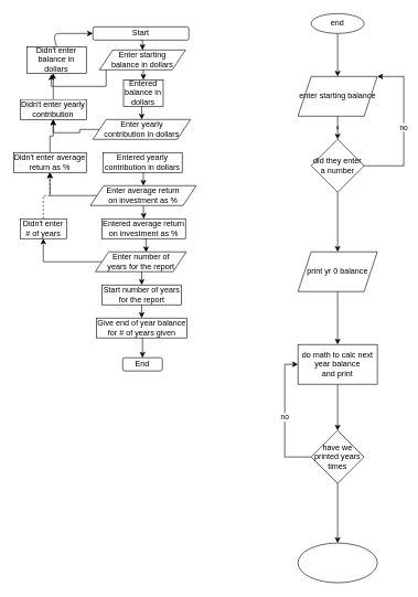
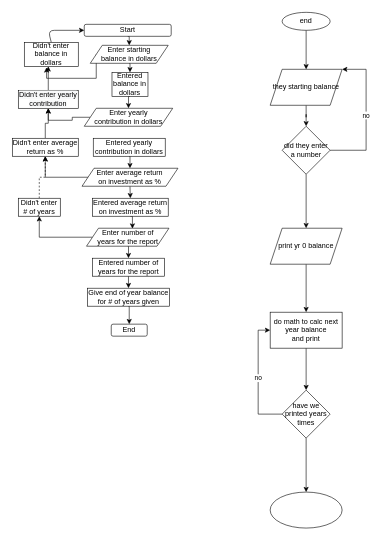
  <mxCell id="0" />
  <mxCell id="1" parent="0" />
  <mxCell id="2" style="edgeStyle=orthogonalEdgeStyle;rounded=0;orthogonalLoop=1;jettySize=auto;html=1;exitX=0.5;exitY=1;exitDx=0;exitDy=0;entryX=0.5;entryY=0;entryDx=0;entryDy=0;" edge="1" parent="1" source="3" target="6"><mxGeometry relative="1" as="geometry"><mxPoint x="212.5" y="110" as="targetPoint" /></mxGeometry></mxCell>
  <mxCell id="3" value="Start" style="rounded=1;whiteSpace=wrap;html=1;" vertex="1" parent="1"><mxGeometry x="140" y="40" width="145" height="20" as="geometry" /></mxCell>
  <mxCell id="4" style="edgeStyle=orthogonalEdgeStyle;rounded=0;orthogonalLoop=1;jettySize=auto;html=1;exitX=0;exitY=0.5;exitDx=0;exitDy=0;" edge="1" parent="1" source="6"><mxGeometry relative="1" as="geometry"><mxPoint x="80" y="110" as="targetPoint" /><Array as="points"><mxPoint x="80" y="130" /></Array></mxGeometry></mxCell>
  <mxCell id="5" style="edgeStyle=orthogonalEdgeStyle;rounded=0;orthogonalLoop=1;jettySize=auto;html=1;exitX=0.5;exitY=1;exitDx=0;exitDy=0;entryX=0.5;entryY=0;entryDx=0;entryDy=0;" edge="1" parent="1" source="6" target="10"><mxGeometry relative="1" as="geometry" /></mxCell>
  <mxCell id="6" value="&lt;span&gt;Enter&amp;nbsp;&lt;/span&gt;&lt;span&gt;starting &lt;br&gt;balance in dollars&lt;/span&gt;" style="shape=parallelogram;perimeter=parallelogramPerimeter;whiteSpace=wrap;html=1;fixedSize=1;" vertex="1" parent="1"><mxGeometry x="150" y="75" width="130" height="30" as="geometry" /></mxCell>
  <mxCell id="7" value="" style="endArrow=classic;html=1;entryX=0;entryY=0.5;entryDx=0;entryDy=0;exitX=0.5;exitY=0;exitDx=0;exitDy=0;" edge="1" parent="1" source="8" target="3"><mxGeometry width="50" height="50" relative="1" as="geometry"><mxPoint x="80" y="60" as="sourcePoint" /><mxPoint x="30" y="50" as="targetPoint" /><Array as="points"><mxPoint x="80" y="50" /></Array></mxGeometry></mxCell>
  <mxCell id="8" value="Didn't enter balance in dollars" style="rounded=0;whiteSpace=wrap;html=1;" vertex="1" parent="1"><mxGeometry x="40" y="70" width="90" height="40" as="geometry" /></mxCell>
  <mxCell id="9" style="edgeStyle=orthogonalEdgeStyle;rounded=0;orthogonalLoop=1;jettySize=auto;html=1;exitX=0.5;exitY=1;exitDx=0;exitDy=0;entryX=0.5;entryY=0;entryDx=0;entryDy=0;" edge="1" parent="1" source="10" target="12"><mxGeometry relative="1" as="geometry" /></mxCell>
  <mxCell id="10" value="Entered balance in dollars" style="rounded=0;whiteSpace=wrap;html=1;" vertex="1" parent="1"><mxGeometry x="186.25" y="120" width="60" height="40" as="geometry" /></mxCell>
  <mxCell id="11" style="edgeStyle=orthogonalEdgeStyle;rounded=0;orthogonalLoop=1;jettySize=auto;html=1;exitX=0;exitY=0.5;exitDx=0;exitDy=0;entryX=0.5;entryY=1;entryDx=0;entryDy=0;" edge="1" parent="1" source="12" target="26"><mxGeometry relative="1" as="geometry" /></mxCell>
  <mxCell id="12" value="Enter yearly &lt;br&gt;contribution in dollars" style="shape=parallelogram;perimeter=parallelogramPerimeter;whiteSpace=wrap;html=1;fixedSize=1;" vertex="1" parent="1"><mxGeometry x="140" y="180" width="147.5" height="30" as="geometry" /></mxCell>
  <mxCell id="13" style="edgeStyle=orthogonalEdgeStyle;rounded=0;orthogonalLoop=1;jettySize=auto;html=1;exitX=0.5;exitY=1;exitDx=0;exitDy=0;entryX=0.5;entryY=0;entryDx=0;entryDy=0;" edge="1" parent="1" source="14" target="17"><mxGeometry relative="1" as="geometry" /></mxCell>
  <mxCell id="14" value="Entered yearly contribution in dollars" style="rounded=0;whiteSpace=wrap;html=1;" vertex="1" parent="1"><mxGeometry x="155" y="230" width="120" height="30" as="geometry" /></mxCell>
  <mxCell id="15" style="edgeStyle=orthogonalEdgeStyle;rounded=0;orthogonalLoop=1;jettySize=auto;html=1;exitX=0.5;exitY=1;exitDx=0;exitDy=0;entryX=0.5;entryY=0;entryDx=0;entryDy=0;" edge="1" parent="1" source="17" target="19"><mxGeometry relative="1" as="geometry" /></mxCell>
  <mxCell id="16" style="edgeStyle=orthogonalEdgeStyle;rounded=0;orthogonalLoop=1;jettySize=auto;html=1;exitX=0;exitY=0.5;exitDx=0;exitDy=0;entryX=0.5;entryY=1;entryDx=0;entryDy=0;" edge="1" parent="1" source="17" target="28"><mxGeometry relative="1" as="geometry" /></mxCell>
  <mxCell id="17" value="Enter average return &lt;br&gt;on investment as %" style="shape=parallelogram;perimeter=parallelogramPerimeter;whiteSpace=wrap;html=1;fixedSize=1;" vertex="1" parent="1"><mxGeometry x="136.25" y="280" width="160" height="30" as="geometry" /></mxCell>
  <mxCell id="18" style="edgeStyle=orthogonalEdgeStyle;rounded=0;orthogonalLoop=1;jettySize=auto;html=1;exitX=0.5;exitY=1;exitDx=0;exitDy=0;entryX=0.557;entryY=0.02;entryDx=0;entryDy=0;entryPerimeter=0;" edge="1" parent="1" source="19" target="22"><mxGeometry relative="1" as="geometry" /></mxCell>
  <mxCell id="19" value="Entered average return&lt;br&gt;on investment as %" style="rounded=0;whiteSpace=wrap;html=1;" vertex="1" parent="1"><mxGeometry x="153.75" y="330" width="126.25" height="30" as="geometry" /></mxCell>
  <mxCell id="20" style="edgeStyle=orthogonalEdgeStyle;rounded=0;orthogonalLoop=1;jettySize=auto;html=1;exitX=0.5;exitY=1;exitDx=0;exitDy=0;entryX=0.5;entryY=0;entryDx=0;entryDy=0;" edge="1" parent="1" source="22" target="24"><mxGeometry relative="1" as="geometry" /></mxCell>
  <mxCell id="21" style="edgeStyle=orthogonalEdgeStyle;rounded=0;orthogonalLoop=1;jettySize=auto;html=1;exitX=0;exitY=0.5;exitDx=0;exitDy=0;entryX=0.5;entryY=1;entryDx=0;entryDy=0;" edge="1" parent="1" source="22" target="30"><mxGeometry relative="1" as="geometry" /></mxCell>
  <mxCell id="22" value="Enter number of &lt;br&gt;years for the report" style="shape=parallelogram;perimeter=parallelogramPerimeter;whiteSpace=wrap;html=1;fixedSize=1;" vertex="1" parent="1"><mxGeometry x="143.75" y="380" width="137.5" height="30" as="geometry" /></mxCell>
  <mxCell id="23" style="edgeStyle=orthogonalEdgeStyle;rounded=0;orthogonalLoop=1;jettySize=auto;html=1;exitX=0.5;exitY=1;exitDx=0;exitDy=0;entryX=0.5;entryY=0;entryDx=0;entryDy=0;" edge="1" parent="1" source="24" target="32"><mxGeometry relative="1" as="geometry" /></mxCell>
- <mxCell id="24" value="Start number of years for the report" style="rounded=0;whiteSpace=wrap;html=1;" vertex="1" parent="1"><mxGeometry x="153.75" y="430" width="120" height="30" as="geometry" /></mxCell>
+ <mxCell id="24" value="Entered number of years for the report" style="rounded=0;whiteSpace=wrap;html=1;" vertex="1" parent="1"><mxGeometry x="153.75" y="430" width="120" height="30" as="geometry" /></mxCell>
  <mxCell id="25" style="edgeStyle=orthogonalEdgeStyle;rounded=0;orthogonalLoop=1;jettySize=auto;html=1;exitX=0.5;exitY=0;exitDx=0;exitDy=0;entryX=0.413;entryY=1.045;entryDx=0;entryDy=0;entryPerimeter=0;" edge="1" parent="1" source="26" target="8"><mxGeometry relative="1" as="geometry"><mxPoint x="80" y="130" as="targetPoint" /><Array as="points"><mxPoint x="80" y="130" /><mxPoint x="77" y="130" /></Array></mxGeometry></mxCell>
  <mxCell id="26" value="&lt;span style=&quot;color: rgb(0 , 0 , 0) ; font-family: &amp;#34;helvetica&amp;#34; ; font-size: 12px ; font-style: normal ; font-weight: 400 ; letter-spacing: normal ; text-align: center ; text-indent: 0px ; text-transform: none ; word-spacing: 0px ; background-color: rgb(248 , 249 , 250) ; display: inline ; float: none&quot;&gt;Didn't enter yearly contribution&lt;/span&gt;" style="rounded=0;whiteSpace=wrap;html=1;" vertex="1" parent="1"><mxGeometry x="30" y="150" width="100" height="30" as="geometry" /></mxCell>
  <mxCell id="27" style="edgeStyle=orthogonalEdgeStyle;rounded=0;orthogonalLoop=1;jettySize=auto;html=1;exitX=0.5;exitY=0;exitDx=0;exitDy=0;entryX=0.5;entryY=1;entryDx=0;entryDy=0;" edge="1" parent="1" source="28" target="26"><mxGeometry relative="1" as="geometry" /></mxCell>
  <mxCell id="28" value="Didn't enter average return as %" style="rounded=0;whiteSpace=wrap;html=1;" vertex="1" parent="1"><mxGeometry x="20" y="230" width="110" height="30" as="geometry" /></mxCell>
  <mxCell id="29" style="edgeStyle=orthogonalEdgeStyle;rounded=0;orthogonalLoop=1;jettySize=auto;html=1;exitX=0.5;exitY=0;exitDx=0;exitDy=0;entryX=0.5;entryY=1;entryDx=0;entryDy=0;dashed=1;" edge="1" parent="1" source="30" target="28"><mxGeometry relative="1" as="geometry" /></mxCell>
  <mxCell id="30" value="Didn't enter &lt;br&gt;# of years" style="rounded=0;whiteSpace=wrap;html=1;" vertex="1" parent="1"><mxGeometry x="30" y="330" width="70" height="30" as="geometry" /></mxCell>
  <mxCell id="31" style="edgeStyle=orthogonalEdgeStyle;rounded=0;orthogonalLoop=1;jettySize=auto;html=1;exitX=0.5;exitY=1;exitDx=0;exitDy=0;entryX=0.5;entryY=0;entryDx=0;entryDy=0;" edge="1" parent="1" source="32" target="33"><mxGeometry relative="1" as="geometry" /></mxCell>
  <mxCell id="32" value="Give end of year balance for # of years given" style="rounded=0;whiteSpace=wrap;html=1;" vertex="1" parent="1"><mxGeometry x="145.63" y="480" width="136.25" height="30" as="geometry" /></mxCell>
  <mxCell id="33" value="End" style="rounded=1;whiteSpace=wrap;html=1;" vertex="1" parent="1"><mxGeometry x="185" y="540" width="60" height="20" as="geometry" /></mxCell>
  <mxCell id="34" value="" style="edgeStyle=orthogonalEdgeStyle;rounded=0;orthogonalLoop=1;jettySize=auto;html=1;" edge="1" parent="1" source="35" target="37"><mxGeometry relative="1" as="geometry" /></mxCell>
  <mxCell id="35" value="end" style="ellipse;whiteSpace=wrap;html=1;" vertex="1" parent="1"><mxGeometry x="470" y="20" width="80" height="30" as="geometry" /></mxCell>
  <mxCell id="36" value="" style="edgeStyle=orthogonalEdgeStyle;rounded=0;orthogonalLoop=1;jettySize=auto;html=1;" edge="1" parent="1" source="37" target="40"><mxGeometry relative="1" as="geometry" /></mxCell>
- <mxCell id="37" value="enter starting balance&lt;br&gt;" style="shape=parallelogram;perimeter=parallelogramPerimeter;whiteSpace=wrap;html=1;fixedSize=1;" vertex="1" parent="1"><mxGeometry x="450" y="115" width="120" height="60" as="geometry" /></mxCell>
+ <mxCell id="37" value="they starting balance&lt;br&gt;" style="shape=parallelogram;perimeter=parallelogramPerimeter;whiteSpace=wrap;html=1;fixedSize=1;" vertex="1" parent="1"><mxGeometry x="450" y="115" width="120" height="60" as="geometry" /></mxCell>
  <mxCell id="38" value="no&lt;br&gt;" style="edgeStyle=orthogonalEdgeStyle;rounded=0;orthogonalLoop=1;jettySize=auto;html=1;exitX=1;exitY=0.5;exitDx=0;exitDy=0;entryX=1;entryY=0;entryDx=0;entryDy=0;" edge="1" parent="1" source="40" target="37"><mxGeometry relative="1" as="geometry"><Array as="points"><mxPoint x="610" y="250" /><mxPoint x="610" y="115" /></Array></mxGeometry></mxCell>
  <mxCell id="39" value="" style="edgeStyle=orthogonalEdgeStyle;rounded=0;orthogonalLoop=1;jettySize=auto;html=1;" edge="1" parent="1" source="40" target="42"><mxGeometry relative="1" as="geometry" /></mxCell>
  <mxCell id="40" value="did they enter a number" style="rhombus;whiteSpace=wrap;html=1;" vertex="1" parent="1"><mxGeometry x="470" y="210" width="80" height="80" as="geometry" /></mxCell>
  <mxCell id="41" value="" style="edgeStyle=orthogonalEdgeStyle;rounded=0;orthogonalLoop=1;jettySize=auto;html=1;" edge="1" parent="1" source="42" target="44"><mxGeometry relative="1" as="geometry" /></mxCell>
  <mxCell id="42" value="print yr 0 balance&lt;br&gt;" style="shape=parallelogram;perimeter=parallelogramPerimeter;whiteSpace=wrap;html=1;fixedSize=1;" vertex="1" parent="1"><mxGeometry x="450" y="380" width="120" height="60" as="geometry" /></mxCell>
  <mxCell id="43" value="" style="edgeStyle=orthogonalEdgeStyle;rounded=0;orthogonalLoop=1;jettySize=auto;html=1;" edge="1" parent="1" source="44" target="47"><mxGeometry relative="1" as="geometry" /></mxCell>
  <mxCell id="44" value="do math to calc next year balance&lt;br&gt;and print" style="whiteSpace=wrap;html=1;" vertex="1" parent="1"><mxGeometry x="450" y="520" width="120" height="60" as="geometry" /></mxCell>
  <mxCell id="45" value="no" style="edgeStyle=orthogonalEdgeStyle;rounded=0;orthogonalLoop=1;jettySize=auto;html=1;exitX=0;exitY=0.5;exitDx=0;exitDy=0;entryX=0;entryY=0.5;entryDx=0;entryDy=0;" edge="1" parent="1" source="47" target="44"><mxGeometry relative="1" as="geometry" /></mxCell>
  <mxCell id="46" value="" style="edgeStyle=orthogonalEdgeStyle;rounded=0;orthogonalLoop=1;jettySize=auto;html=1;" edge="1" parent="1" source="47" target="48"><mxGeometry relative="1" as="geometry" /></mxCell>
  <mxCell id="47" value="have we printed years times" style="rhombus;whiteSpace=wrap;html=1;" vertex="1" parent="1"><mxGeometry x="470" y="650" width="80" height="80" as="geometry" /></mxCell>
  <mxCell id="48" value="" style="ellipse;whiteSpace=wrap;html=1;" vertex="1" parent="1"><mxGeometry x="450" y="820" width="120" height="60" as="geometry" /></mxCell>
